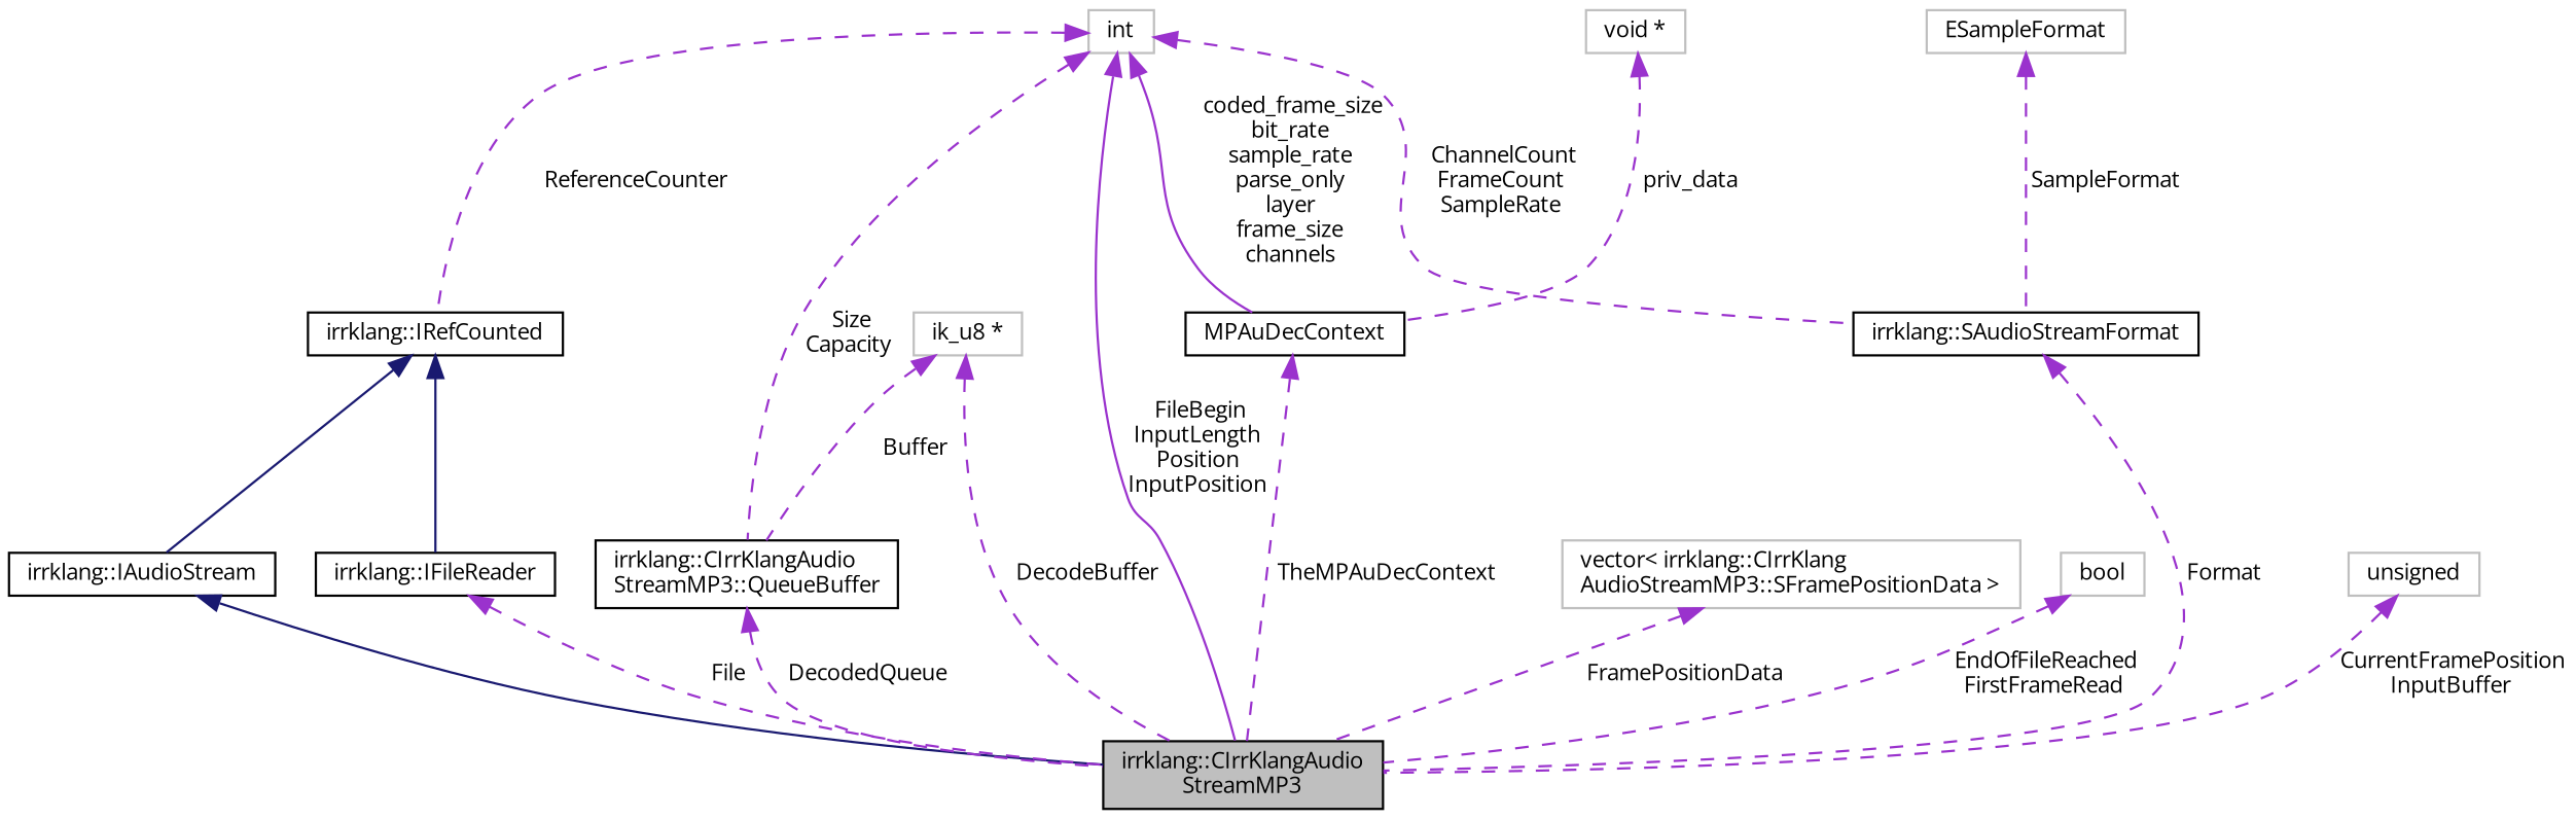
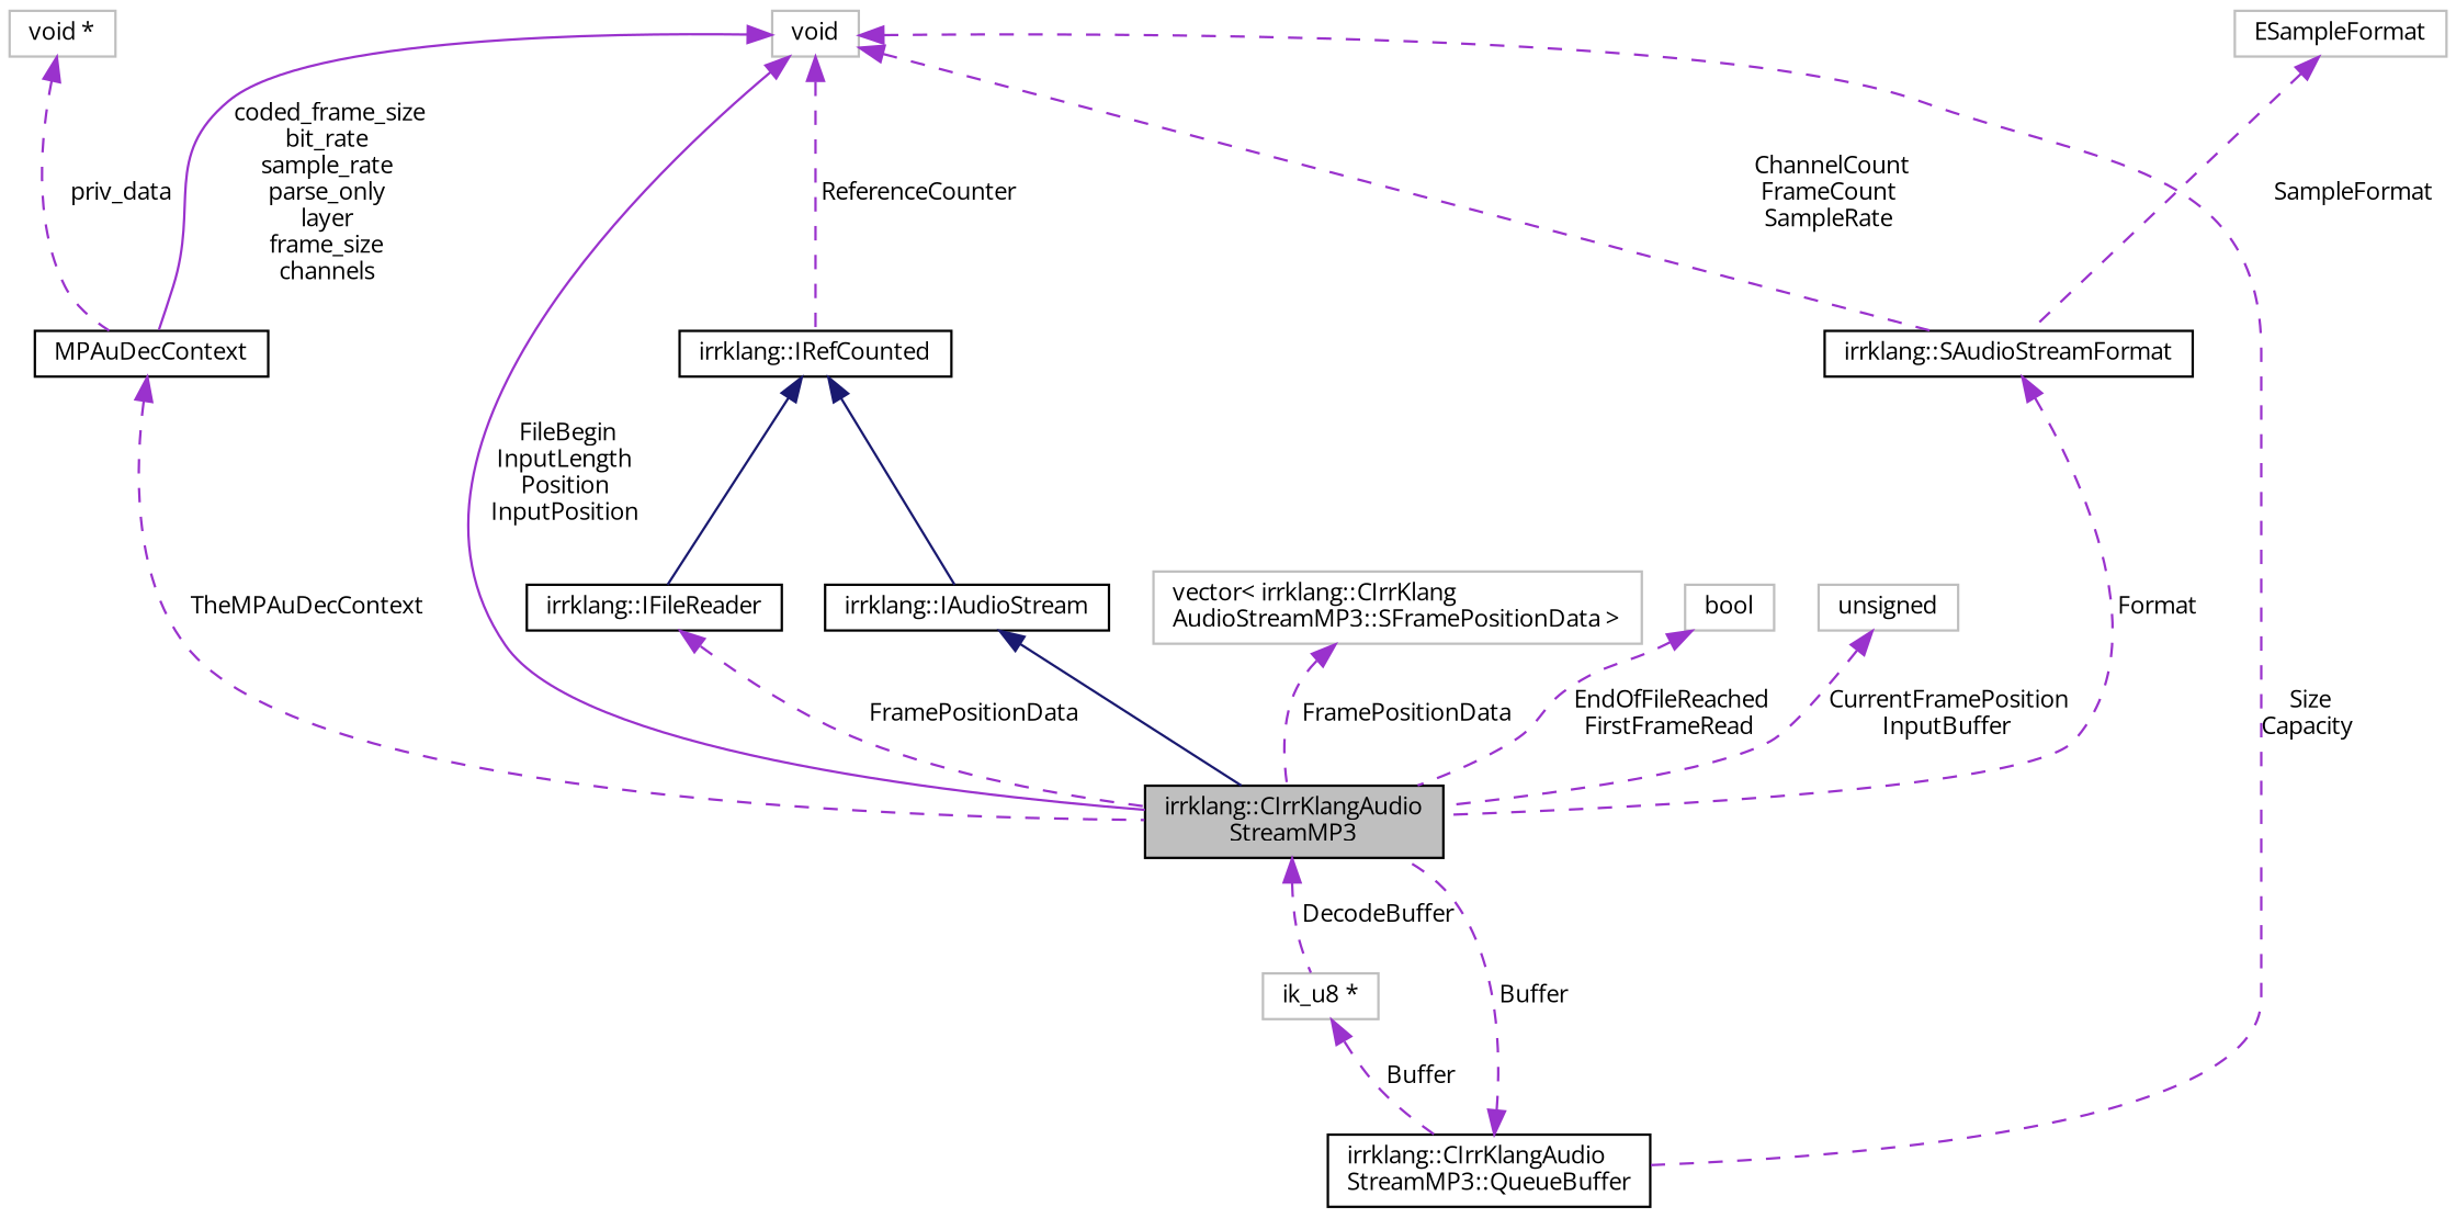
  digraph {
    fontname="Open Sans"
    rankdir=TB
    node [color=black fontname="Open Sans" fontsize=10 shape=record]
    edge [color=darkorchid3 dir=back fontname="Open Sans" fontsize=10 labelfontname=Helvetica labelfontsize=10 style=dashed]
    n1 [fillcolor=grey75 fontcolor=black height=0.2 label="irrklang::CIrrKlangAudio\lStreamMP3" style=filled width=0.4]
    n2 [height=0.2 label="irrklang::IAudioStream" width=0.4]
    n3 [height=0.2 label="irrklang::IRefCounted" width=0.4]
    n4 [height=0.2 label="irrklang::IFileReader" width=0.4]
-   n5 [color=grey75 height=0.2 label=int width=0.4]
+   n5 [color=grey75 height=0.2 label=void width=0.4]
    n6 [height=0.2 label=MPAuDecContext width=0.4]
    n7 [height=0.2 label="irrklang::SAudioStreamFormat" width=0.4]
    n8 [height=0.2 label="irrklang::CIrrKlangAudio\lStreamMP3::QueueBuffer" width=0.4]
    n9 [color=grey75 height=0.2 label="vector\< irrklang::CIrrKlang\lAudioStreamMP3::SFramePositionData \>" width=0.4]
    n10 [color=grey75 height=0.2 label="void *" width=0.4]
    n11 [color=grey75 height=0.2 label=bool width=0.4]
    n12 [color=grey75 height=0.2 label=ESampleFormat width=0.4]
    n13 [color=grey75 height=0.2 label="ik_u8 *" width=0.4]
    n14 [color=grey75 height=0.2 label=unsigned width=0.4]
    n2 -> n1 [color=midnightblue style=solid]
    n3 -> n2 [color=midnightblue style=solid]
    n3 -> n4 [color=midnightblue style=solid]
-   n4 -> n1 [label=" File"]
+   n4 -> n1 [label=" FramePositionData"]
    n5 -> n1 [label=" FileBegin\nInputLength\nPosition\nInputPosition" style=solid]
    n5 -> n3 [label=" ReferenceCounter"]
    n5 -> n6 [label=" coded_frame_size\nbit_rate\nsample_rate\nparse_only\nlayer\nframe_size\nchannels" style=solid]
    n5 -> n7 [label=" ChannelCount\nFrameCount\nSampleRate"]
    n5 -> n8 [label=" Size\nCapacity"]
    n6 -> n1 [label=" TheMPAuDecContext"]
    n7 -> n1 [label=" Format"]
-   n8 -> n1 [label=" DecodedQueue"]
+   n8 -> n1 [label=" Buffer"]
    n9 -> n1 [label=" FramePositionData"]
    n10 -> n6 [label=" priv_data"]
    n11 -> n1 [label=" EndOfFileReached\nFirstFrameRead"]
    n12 -> n7 [label=" SampleFormat"]
-   n13 -> n1 [label=" DecodeBuffer"]
+   n1 -> n13 [label=" DecodeBuffer"]
    n13 -> n8 [label=" Buffer"]
    n14 -> n1 [label=" CurrentFramePosition\nInputBuffer"]
  }
